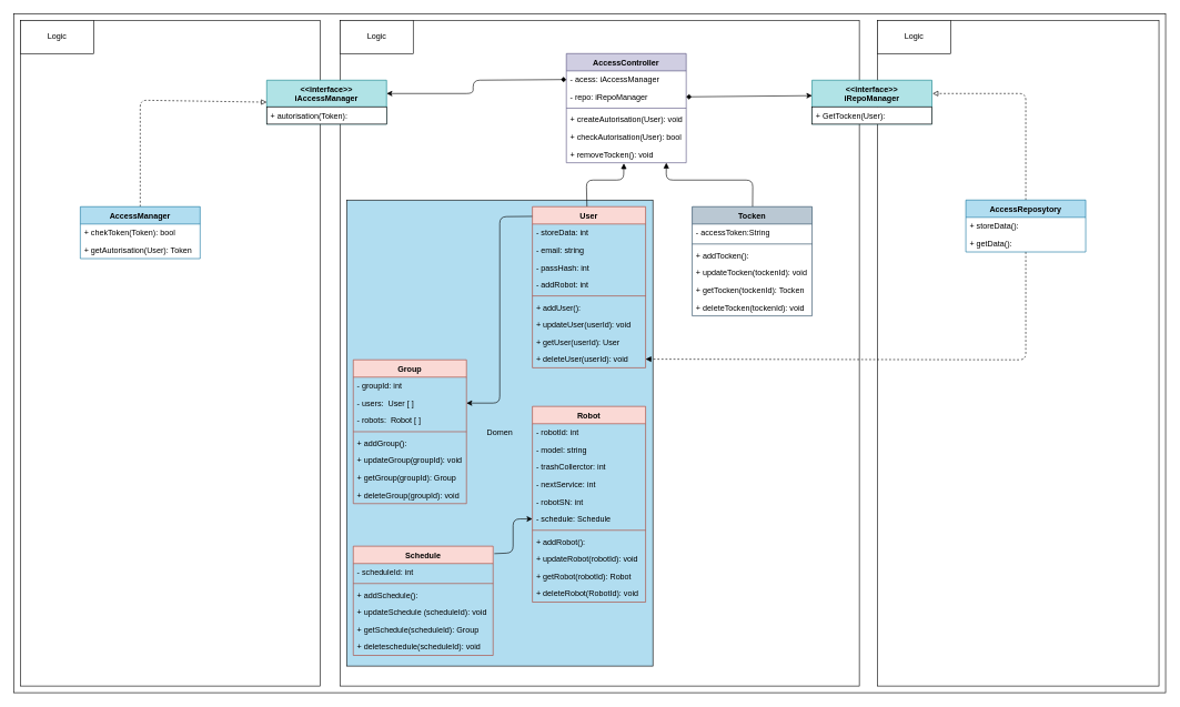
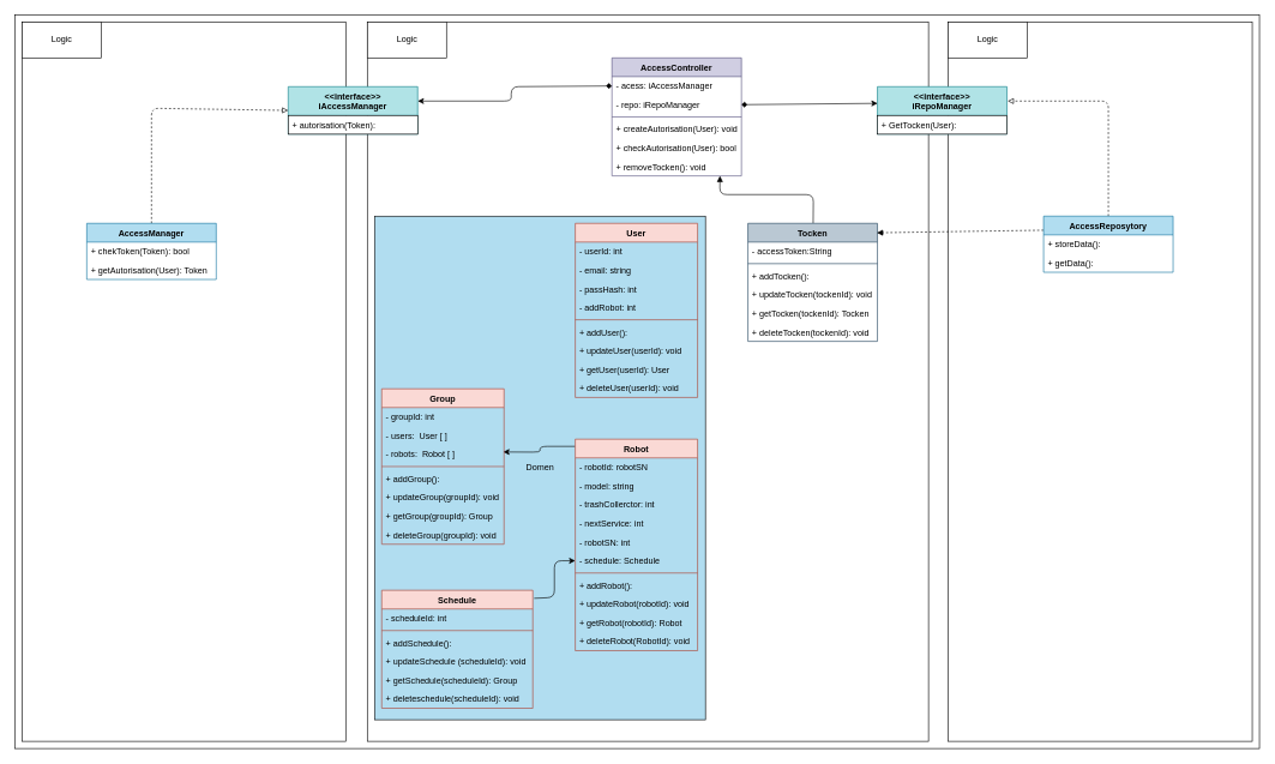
  <mxCell id="0" />
  <mxCell id="1" parent="0" />
  <mxCell id="2" value="" style="html=1;" vertex="1" parent="1"><mxGeometry x="20" y="20" width="1730" height="1020" as="geometry" /></mxCell>
  <mxCell id="3" value="" style="html=1;" vertex="1" parent="1"><mxGeometry x="510" y="30" width="780" height="1000" as="geometry" /></mxCell>
  <mxCell id="4" value="Domen" style="html=1;fillColor=#b1ddf0;" vertex="1" parent="1"><mxGeometry x="520" y="300" width="460" height="700" as="geometry" /></mxCell>
- <mxCell id="5" style="edgeStyle=none;html=1;endArrow=block;endFill=1;startArrow=none;startFill=0;entryX=0.48;entryY=1.035;entryDx=0;entryDy=0;entryPerimeter=0;" edge="1" parent="1" source="6" target="61"><mxGeometry relative="1" as="geometry"><Array as="points"><mxPoint x="880" y="270" /><mxPoint x="936" y="270" /></Array></mxGeometry></mxCell>
  <mxCell id="6" value="User" style="swimlane;fontStyle=1;align=center;verticalAlign=top;childLayout=stackLayout;horizontal=1;startSize=26;horizontalStack=0;resizeParent=1;resizeParentMax=0;resizeLast=0;collapsible=1;marginBottom=0;fillColor=#fad9d5;strokeColor=#ae4132;" vertex="1" parent="1"><mxGeometry x="799" y="310" width="170" height="242" as="geometry" /></mxCell>
- <mxCell id="7" value="- storeData: int" style="text;strokeColor=none;fillColor=none;align=left;verticalAlign=top;spacingLeft=4;spacingRight=4;overflow=hidden;rotatable=0;points=[[0,0.5],[1,0.5]];portConstraint=eastwest;" vertex="1" parent="6"><mxGeometry y="26" width="170" height="26" as="geometry" /></mxCell>
+ <mxCell id="7" value="- userId: int" style="text;strokeColor=none;fillColor=none;align=left;verticalAlign=top;spacingLeft=4;spacingRight=4;overflow=hidden;rotatable=0;points=[[0,0.5],[1,0.5]];portConstraint=eastwest;" vertex="1" parent="6"><mxGeometry y="26" width="170" height="26" as="geometry" /></mxCell>
  <mxCell id="8" value="- email: string" style="text;strokeColor=none;fillColor=none;align=left;verticalAlign=top;spacingLeft=4;spacingRight=4;overflow=hidden;rotatable=0;points=[[0,0.5],[1,0.5]];portConstraint=eastwest;" vertex="1" parent="6"><mxGeometry y="52" width="170" height="26" as="geometry" /></mxCell>
  <mxCell id="9" value="- passHash: int" style="text;strokeColor=none;fillColor=none;align=left;verticalAlign=top;spacingLeft=4;spacingRight=4;overflow=hidden;rotatable=0;points=[[0,0.5],[1,0.5]];portConstraint=eastwest;" vertex="1" parent="6"><mxGeometry y="78" width="170" height="26" as="geometry" /></mxCell>
  <mxCell id="10" value="- addRobot: int" style="text;strokeColor=none;fillColor=none;align=left;verticalAlign=top;spacingLeft=4;spacingRight=4;overflow=hidden;rotatable=0;points=[[0,0.5],[1,0.5]];portConstraint=eastwest;" vertex="1" parent="6"><mxGeometry y="104" width="170" height="26" as="geometry" /></mxCell>
  <mxCell id="11" value="" style="line;strokeWidth=1;fillColor=none;align=left;verticalAlign=middle;spacingTop=-1;spacingLeft=3;spacingRight=3;rotatable=0;labelPosition=right;points=[];portConstraint=eastwest;strokeColor=inherit;" vertex="1" parent="6"><mxGeometry y="130" width="170" height="8" as="geometry" /></mxCell>
  <mxCell id="12" value="+ addUser():" style="text;strokeColor=none;fillColor=none;align=left;verticalAlign=top;spacingLeft=4;spacingRight=4;overflow=hidden;rotatable=0;points=[[0,0.5],[1,0.5]];portConstraint=eastwest;" vertex="1" parent="6"><mxGeometry y="138" width="170" height="26" as="geometry" /></mxCell>
  <mxCell id="13" value="+ updateUser(userId): void" style="text;strokeColor=none;fillColor=none;align=left;verticalAlign=top;spacingLeft=4;spacingRight=4;overflow=hidden;rotatable=0;points=[[0,0.5],[1,0.5]];portConstraint=eastwest;" vertex="1" parent="6"><mxGeometry y="164" width="170" height="26" as="geometry" /></mxCell>
  <mxCell id="14" value="+ getUser(userId): User" style="text;strokeColor=none;fillColor=none;align=left;verticalAlign=top;spacingLeft=4;spacingRight=4;overflow=hidden;rotatable=0;points=[[0,0.5],[1,0.5]];portConstraint=eastwest;" vertex="1" parent="6"><mxGeometry y="190" width="170" height="26" as="geometry" /></mxCell>
  <mxCell id="15" value="+ deleteUser(userId): void" style="text;strokeColor=none;fillColor=none;align=left;verticalAlign=top;spacingLeft=4;spacingRight=4;overflow=hidden;rotatable=0;points=[[0,0.5],[1,0.5]];portConstraint=eastwest;" vertex="1" parent="6"><mxGeometry y="216" width="170" height="26" as="geometry" /></mxCell>
+ <mxCell id="16" style="edgeStyle=none;html=1;entryX=0.994;entryY=0.376;entryDx=0;entryDy=0;entryPerimeter=0;exitX=0;exitY=0.034;exitDx=0;exitDy=0;exitPerimeter=0;" edge="1" parent="1" source="17" target="32"><mxGeometry relative="1" as="geometry"><Array as="points"><mxPoint x="750" y="620" /><mxPoint x="750" y="628" /></Array></mxGeometry></mxCell>
  <mxCell id="17" value="Robot" style="swimlane;fontStyle=1;align=center;verticalAlign=top;childLayout=stackLayout;horizontal=1;startSize=26;horizontalStack=0;resizeParent=1;resizeParentMax=0;resizeLast=0;collapsible=1;marginBottom=0;fillColor=#fad9d5;strokeColor=#ae4132;" vertex="1" parent="1"><mxGeometry x="799" y="610" width="170" height="294" as="geometry" /></mxCell>
- <mxCell id="18" value="- robotId: int" style="text;strokeColor=none;fillColor=none;align=left;verticalAlign=top;spacingLeft=4;spacingRight=4;overflow=hidden;rotatable=0;points=[[0,0.5],[1,0.5]];portConstraint=eastwest;" vertex="1" parent="17"><mxGeometry y="26" width="170" height="26" as="geometry" /></mxCell>
+ <mxCell id="18" value="- robotId: robotSN" style="text;strokeColor=none;fillColor=none;align=left;verticalAlign=top;spacingLeft=4;spacingRight=4;overflow=hidden;rotatable=0;points=[[0,0.5],[1,0.5]];portConstraint=eastwest;" vertex="1" parent="17"><mxGeometry y="26" width="170" height="26" as="geometry" /></mxCell>
  <mxCell id="19" value="- model: string" style="text;strokeColor=none;fillColor=none;align=left;verticalAlign=top;spacingLeft=4;spacingRight=4;overflow=hidden;rotatable=0;points=[[0,0.5],[1,0.5]];portConstraint=eastwest;" vertex="1" parent="17"><mxGeometry y="52" width="170" height="26" as="geometry" /></mxCell>
  <mxCell id="20" value="- trashCollerctor: int" style="text;strokeColor=none;fillColor=none;align=left;verticalAlign=top;spacingLeft=4;spacingRight=4;overflow=hidden;rotatable=0;points=[[0,0.5],[1,0.5]];portConstraint=eastwest;" vertex="1" parent="17"><mxGeometry y="78" width="170" height="26" as="geometry" /></mxCell>
  <mxCell id="21" value="- nextService: int" style="text;strokeColor=none;fillColor=none;align=left;verticalAlign=top;spacingLeft=4;spacingRight=4;overflow=hidden;rotatable=0;points=[[0,0.5],[1,0.5]];portConstraint=eastwest;" vertex="1" parent="17"><mxGeometry y="104" width="170" height="26" as="geometry" /></mxCell>
  <mxCell id="22" value="- robotSN: int" style="text;strokeColor=none;fillColor=none;align=left;verticalAlign=top;spacingLeft=4;spacingRight=4;overflow=hidden;rotatable=0;points=[[0,0.5],[1,0.5]];portConstraint=eastwest;" vertex="1" parent="17"><mxGeometry y="130" width="170" height="26" as="geometry" /></mxCell>
  <mxCell id="23" value="- schedule: Schedule" style="text;strokeColor=none;fillColor=none;align=left;verticalAlign=top;spacingLeft=4;spacingRight=4;overflow=hidden;rotatable=0;points=[[0,0.5],[1,0.5]];portConstraint=eastwest;" vertex="1" parent="17"><mxGeometry y="156" width="170" height="26" as="geometry" /></mxCell>
  <mxCell id="24" value="" style="line;strokeWidth=1;fillColor=none;align=left;verticalAlign=middle;spacingTop=-1;spacingLeft=3;spacingRight=3;rotatable=0;labelPosition=right;points=[];portConstraint=eastwest;strokeColor=inherit;" vertex="1" parent="17"><mxGeometry y="182" width="170" height="8" as="geometry" /></mxCell>
  <mxCell id="25" value="+ addRobot():" style="text;strokeColor=none;fillColor=none;align=left;verticalAlign=top;spacingLeft=4;spacingRight=4;overflow=hidden;rotatable=0;points=[[0,0.5],[1,0.5]];portConstraint=eastwest;" vertex="1" parent="17"><mxGeometry y="190" width="170" height="26" as="geometry" /></mxCell>
  <mxCell id="26" value="+ updateRobot(robotId): void" style="text;strokeColor=none;fillColor=none;align=left;verticalAlign=top;spacingLeft=4;spacingRight=4;overflow=hidden;rotatable=0;points=[[0,0.5],[1,0.5]];portConstraint=eastwest;" vertex="1" parent="17"><mxGeometry y="216" width="170" height="26" as="geometry" /></mxCell>
  <mxCell id="27" value="+ getRobot(robotId): Robot" style="text;strokeColor=none;fillColor=none;align=left;verticalAlign=top;spacingLeft=4;spacingRight=4;overflow=hidden;rotatable=0;points=[[0,0.5],[1,0.5]];portConstraint=eastwest;" vertex="1" parent="17"><mxGeometry y="242" width="170" height="26" as="geometry" /></mxCell>
  <mxCell id="28" value="+ deleteRobot(RobotId): void" style="text;strokeColor=none;fillColor=none;align=left;verticalAlign=top;spacingLeft=4;spacingRight=4;overflow=hidden;rotatable=0;points=[[0,0.5],[1,0.5]];portConstraint=eastwest;" vertex="1" parent="17"><mxGeometry y="268" width="170" height="26" as="geometry" /></mxCell>
  <mxCell id="29" value="Group" style="swimlane;fontStyle=1;align=center;verticalAlign=top;childLayout=stackLayout;horizontal=1;startSize=26;horizontalStack=0;resizeParent=1;resizeParentMax=0;resizeLast=0;collapsible=1;marginBottom=0;fillColor=#fad9d5;strokeColor=#ae4132;" vertex="1" parent="1"><mxGeometry x="530" y="540" width="170" height="216" as="geometry" /></mxCell>
  <mxCell id="30" value="- groupId: int" style="text;strokeColor=none;fillColor=none;align=left;verticalAlign=top;spacingLeft=4;spacingRight=4;overflow=hidden;rotatable=0;points=[[0,0.5],[1,0.5]];portConstraint=eastwest;" vertex="1" parent="29"><mxGeometry y="26" width="170" height="26" as="geometry" /></mxCell>
  <mxCell id="31" value="- users:  User [ ]" style="text;strokeColor=none;fillColor=none;align=left;verticalAlign=top;spacingLeft=4;spacingRight=4;overflow=hidden;rotatable=0;points=[[0,0.5],[1,0.5]];portConstraint=eastwest;" vertex="1" parent="29"><mxGeometry y="52" width="170" height="26" as="geometry" /></mxCell>
  <mxCell id="32" value="- robots:  Robot [ ]" style="text;strokeColor=none;fillColor=none;align=left;verticalAlign=top;spacingLeft=4;spacingRight=4;overflow=hidden;rotatable=0;points=[[0,0.5],[1,0.5]];portConstraint=eastwest;" vertex="1" parent="29"><mxGeometry y="78" width="170" height="26" as="geometry" /></mxCell>
  <mxCell id="33" value="" style="line;strokeWidth=1;fillColor=none;align=left;verticalAlign=middle;spacingTop=-1;spacingLeft=3;spacingRight=3;rotatable=0;labelPosition=right;points=[];portConstraint=eastwest;strokeColor=inherit;" vertex="1" parent="29"><mxGeometry y="104" width="170" height="8" as="geometry" /></mxCell>
  <mxCell id="34" value="+ addGroup():" style="text;strokeColor=none;fillColor=none;align=left;verticalAlign=top;spacingLeft=4;spacingRight=4;overflow=hidden;rotatable=0;points=[[0,0.5],[1,0.5]];portConstraint=eastwest;" vertex="1" parent="29"><mxGeometry y="112" width="170" height="26" as="geometry" /></mxCell>
  <mxCell id="35" value="+ updateGroup(groupId): void" style="text;strokeColor=none;fillColor=none;align=left;verticalAlign=top;spacingLeft=4;spacingRight=4;overflow=hidden;rotatable=0;points=[[0,0.5],[1,0.5]];portConstraint=eastwest;" vertex="1" parent="29"><mxGeometry y="138" width="170" height="26" as="geometry" /></mxCell>
  <mxCell id="36" value="+ getGroup(groupId): Group" style="text;strokeColor=none;fillColor=none;align=left;verticalAlign=top;spacingLeft=4;spacingRight=4;overflow=hidden;rotatable=0;points=[[0,0.5],[1,0.5]];portConstraint=eastwest;" vertex="1" parent="29"><mxGeometry y="164" width="170" height="26" as="geometry" /></mxCell>
  <mxCell id="37" value="+ deleteGroup(groupId): void" style="text;strokeColor=none;fillColor=none;align=left;verticalAlign=top;spacingLeft=4;spacingRight=4;overflow=hidden;rotatable=0;points=[[0,0.5],[1,0.5]];portConstraint=eastwest;" vertex="1" parent="29"><mxGeometry y="190" width="170" height="26" as="geometry" /></mxCell>
  <mxCell id="38" style="edgeStyle=none;html=1;entryX=0;entryY=0.5;entryDx=0;entryDy=0;exitX=1.009;exitY=0.068;exitDx=0;exitDy=0;exitPerimeter=0;" edge="1" parent="1" source="39" target="23"><mxGeometry relative="1" as="geometry"><Array as="points"><mxPoint x="770" y="830" /><mxPoint x="770" y="779" /></Array></mxGeometry></mxCell>
  <mxCell id="39" value="Schedule" style="swimlane;fontStyle=1;align=center;verticalAlign=top;childLayout=stackLayout;horizontal=1;startSize=26;horizontalStack=0;resizeParent=1;resizeParentMax=0;resizeLast=0;collapsible=1;marginBottom=0;fillColor=#fad9d5;strokeColor=#ae4132;" vertex="1" parent="1"><mxGeometry x="530" y="820" width="210" height="164" as="geometry" /></mxCell>
  <mxCell id="40" value="- scheduleId: int" style="text;strokeColor=none;fillColor=none;align=left;verticalAlign=top;spacingLeft=4;spacingRight=4;overflow=hidden;rotatable=0;points=[[0,0.5],[1,0.5]];portConstraint=eastwest;" vertex="1" parent="39"><mxGeometry y="26" width="210" height="26" as="geometry" /></mxCell>
  <mxCell id="41" value="" style="line;strokeWidth=1;fillColor=none;align=left;verticalAlign=middle;spacingTop=-1;spacingLeft=3;spacingRight=3;rotatable=0;labelPosition=right;points=[];portConstraint=eastwest;strokeColor=inherit;" vertex="1" parent="39"><mxGeometry y="52" width="210" height="8" as="geometry" /></mxCell>
  <mxCell id="42" value="+ addSchedule():" style="text;strokeColor=none;fillColor=none;align=left;verticalAlign=top;spacingLeft=4;spacingRight=4;overflow=hidden;rotatable=0;points=[[0,0.5],[1,0.5]];portConstraint=eastwest;" vertex="1" parent="39"><mxGeometry y="60" width="210" height="26" as="geometry" /></mxCell>
  <mxCell id="43" value="+ updateSchedule (scheduleId): void" style="text;strokeColor=none;fillColor=none;align=left;verticalAlign=top;spacingLeft=4;spacingRight=4;overflow=hidden;rotatable=0;points=[[0,0.5],[1,0.5]];portConstraint=eastwest;" vertex="1" parent="39"><mxGeometry y="86" width="210" height="26" as="geometry" /></mxCell>
  <mxCell id="44" value="+ getSchedule(scheduleId): Group" style="text;strokeColor=none;fillColor=none;align=left;verticalAlign=top;spacingLeft=4;spacingRight=4;overflow=hidden;rotatable=0;points=[[0,0.5],[1,0.5]];portConstraint=eastwest;" vertex="1" parent="39"><mxGeometry y="112" width="210" height="26" as="geometry" /></mxCell>
  <mxCell id="45" value="+ deleteschedule(scheduleId): void" style="text;strokeColor=none;fillColor=none;align=left;verticalAlign=top;spacingLeft=4;spacingRight=4;overflow=hidden;rotatable=0;points=[[0,0.5],[1,0.5]];portConstraint=eastwest;" vertex="1" parent="39"><mxGeometry y="138" width="210" height="26" as="geometry" /></mxCell>
- <mxCell id="46" style="edgeStyle=none;html=1;entryX=1;entryY=0.5;entryDx=0;entryDy=0;exitX=-0.002;exitY=0.06;exitDx=0;exitDy=0;exitPerimeter=0;" edge="1" parent="1" source="6" target="31"><mxGeometry relative="1" as="geometry"><Array as="points"><mxPoint x="750" y="325" /><mxPoint x="750" y="605" /></Array></mxGeometry></mxCell>
  <mxCell id="47" style="edgeStyle=none;html=1;endArrow=block;endFill=1;startArrow=none;startFill=0;entryX=0.834;entryY=1.001;entryDx=0;entryDy=0;entryPerimeter=0;" edge="1" parent="1" source="48" target="61"><mxGeometry relative="1" as="geometry"><mxPoint x="1000" y="250" as="targetPoint" /><Array as="points"><mxPoint x="1130" y="270" /><mxPoint x="1000" y="270" /></Array></mxGeometry></mxCell>
  <mxCell id="48" value="Tocken" style="swimlane;fontStyle=1;align=center;verticalAlign=top;childLayout=stackLayout;horizontal=1;startSize=26;horizontalStack=0;resizeParent=1;resizeParentMax=0;resizeLast=0;collapsible=1;marginBottom=0;fillColor=#bac8d3;strokeColor=#23445d;" vertex="1" parent="1"><mxGeometry x="1039" y="310" width="180" height="164" as="geometry" /></mxCell>
  <mxCell id="49" value="- accessToken:String" style="text;strokeColor=none;fillColor=none;align=left;verticalAlign=top;spacingLeft=4;spacingRight=4;overflow=hidden;rotatable=0;points=[[0,0.5],[1,0.5]];portConstraint=eastwest;" vertex="1" parent="48"><mxGeometry y="26" width="180" height="26" as="geometry" /></mxCell>
  <mxCell id="50" value="" style="line;strokeWidth=1;fillColor=none;align=left;verticalAlign=middle;spacingTop=-1;spacingLeft=3;spacingRight=3;rotatable=0;labelPosition=right;points=[];portConstraint=eastwest;strokeColor=inherit;" vertex="1" parent="48"><mxGeometry y="52" width="180" height="8" as="geometry" /></mxCell>
  <mxCell id="51" value="+ addTocken():" style="text;strokeColor=none;fillColor=none;align=left;verticalAlign=top;spacingLeft=4;spacingRight=4;overflow=hidden;rotatable=0;points=[[0,0.5],[1,0.5]];portConstraint=eastwest;" vertex="1" parent="48"><mxGeometry y="60" width="180" height="26" as="geometry" /></mxCell>
  <mxCell id="52" value="+ updateTocken(tockenId): void" style="text;strokeColor=none;fillColor=none;align=left;verticalAlign=top;spacingLeft=4;spacingRight=4;overflow=hidden;rotatable=0;points=[[0,0.5],[1,0.5]];portConstraint=eastwest;" vertex="1" parent="48"><mxGeometry y="86" width="180" height="26" as="geometry" /></mxCell>
  <mxCell id="53" value="+ getTocken(tockenId): Tocken" style="text;strokeColor=none;fillColor=none;align=left;verticalAlign=top;spacingLeft=4;spacingRight=4;overflow=hidden;rotatable=0;points=[[0,0.5],[1,0.5]];portConstraint=eastwest;" vertex="1" parent="48"><mxGeometry y="112" width="180" height="26" as="geometry" /></mxCell>
  <mxCell id="54" value="+ deleteTocken(tockenId): void" style="text;strokeColor=none;fillColor=none;align=left;verticalAlign=top;spacingLeft=4;spacingRight=4;overflow=hidden;rotatable=0;points=[[0,0.5],[1,0.5]];portConstraint=eastwest;" vertex="1" parent="48"><mxGeometry y="138" width="180" height="26" as="geometry" /></mxCell>
  <mxCell id="55" value="AccessController" style="swimlane;fontStyle=1;align=center;verticalAlign=top;childLayout=stackLayout;horizontal=1;startSize=26;horizontalStack=0;resizeParent=1;resizeParentMax=0;resizeLast=0;collapsible=1;marginBottom=0;fillColor=#d0cee2;strokeColor=#56517e;" vertex="1" parent="1"><mxGeometry x="850" y="80" width="180" height="164" as="geometry" /></mxCell>
  <mxCell id="56" value="- acess: iAccessManager" style="text;strokeColor=none;fillColor=none;align=left;verticalAlign=top;spacingLeft=4;spacingRight=4;overflow=hidden;rotatable=0;points=[[0,0.5],[1,0.5]];portConstraint=eastwest;" vertex="1" parent="55"><mxGeometry y="26" width="180" height="26" as="geometry" /></mxCell>
  <mxCell id="57" value="- repo: iRepoManager" style="text;strokeColor=none;fillColor=none;align=left;verticalAlign=top;spacingLeft=4;spacingRight=4;overflow=hidden;rotatable=0;points=[[0,0.5],[1,0.5]];portConstraint=eastwest;" vertex="1" parent="55"><mxGeometry y="52" width="180" height="26" as="geometry" /></mxCell>
  <mxCell id="58" value="" style="line;strokeWidth=1;fillColor=none;align=left;verticalAlign=middle;spacingTop=-1;spacingLeft=3;spacingRight=3;rotatable=0;labelPosition=right;points=[];portConstraint=eastwest;strokeColor=inherit;" vertex="1" parent="55"><mxGeometry y="78" width="180" height="8" as="geometry" /></mxCell>
  <mxCell id="59" value="+ createAutorisation(User): void" style="text;strokeColor=none;fillColor=none;align=left;verticalAlign=top;spacingLeft=4;spacingRight=4;overflow=hidden;rotatable=0;points=[[0,0.5],[1,0.5]];portConstraint=eastwest;" vertex="1" parent="55"><mxGeometry y="86" width="180" height="26" as="geometry" /></mxCell>
  <mxCell id="60" value="+ checkAutorisation(User): bool" style="text;strokeColor=none;fillColor=none;align=left;verticalAlign=top;spacingLeft=4;spacingRight=4;overflow=hidden;rotatable=0;points=[[0,0.5],[1,0.5]];portConstraint=eastwest;" vertex="1" parent="55"><mxGeometry y="112" width="180" height="26" as="geometry" /></mxCell>
  <mxCell id="61" value="+ removeTocken(): void" style="text;strokeColor=none;fillColor=none;align=left;verticalAlign=top;spacingLeft=4;spacingRight=4;overflow=hidden;rotatable=0;points=[[0,0.5],[1,0.5]];portConstraint=eastwest;" vertex="1" parent="55"><mxGeometry y="138" width="180" height="26" as="geometry" /></mxCell>
  <mxCell id="62" value="Logic" style="html=1;" vertex="1" parent="1"><mxGeometry x="510" y="30" width="110" height="50" as="geometry" /></mxCell>
  <mxCell id="63" value="" style="html=1;" vertex="1" parent="1"><mxGeometry x="1317" y="30" width="423" height="1000" as="geometry" /></mxCell>
  <mxCell id="64" value="Logic" style="html=1;" vertex="1" parent="1"><mxGeometry x="1317" y="30" width="110" height="50" as="geometry" /></mxCell>
  <mxCell id="65" value="" style="html=1;" vertex="1" parent="1"><mxGeometry x="30" y="30" width="450" height="1000" as="geometry" /></mxCell>
  <mxCell id="66" value="Logic" style="html=1;" vertex="1" parent="1"><mxGeometry x="30" y="30" width="110" height="50" as="geometry" /></mxCell>
  <mxCell id="67" value="&lt;&lt;interface&gt;&gt;&#10;iAccessManager" style="swimlane;fontStyle=1;align=center;verticalAlign=top;childLayout=stackLayout;horizontal=1;startSize=40;horizontalStack=0;resizeParent=1;resizeParentMax=0;resizeLast=0;collapsible=1;marginBottom=0;fillColor=#b0e3e6;strokeColor=#0e8088;" vertex="1" parent="1"><mxGeometry x="400" y="120" width="180" height="66" as="geometry" /></mxCell>
  <mxCell id="68" value="+ autorisation(Token):" style="text;strokeColor=default;fillColor=default;align=left;verticalAlign=top;spacingLeft=4;spacingRight=4;overflow=hidden;rotatable=0;points=[[0,0.5],[1,0.5]];portConstraint=eastwest;" vertex="1" parent="67"><mxGeometry y="40" width="180" height="26" as="geometry" /></mxCell>
  <mxCell id="69" style="edgeStyle=none;html=1;dashed=1;endArrow=block;endFill=0;" edge="1" parent="1" source="72"><mxGeometry relative="1" as="geometry"><mxPoint x="1400" y="140" as="targetPoint" /><Array as="points"><mxPoint x="1540" y="140" /></Array></mxGeometry></mxCell>
- <mxCell id="71" style="edgeStyle=none;html=1;entryX=1;entryY=0.5;entryDx=0;entryDy=0;startArrow=none;startFill=0;endArrow=block;endFill=1;dashed=1;" edge="1" parent="1" source="72" target="15"><mxGeometry relative="1" as="geometry"><Array as="points"><mxPoint x="1540" y="540" /></Array></mxGeometry></mxCell>
+ <mxCell id="70" style="edgeStyle=none;html=1;startArrow=none;startFill=0;endArrow=block;endFill=1;entryX=0.996;entryY=0.08;entryDx=0;entryDy=0;entryPerimeter=0;exitX=0;exitY=0.25;exitDx=0;exitDy=0;dashed=1;" edge="1" parent="1" source="72" target="48"><mxGeometry relative="1" as="geometry" /></mxCell>
  <mxCell id="72" value="AccessReposytory" style="swimlane;fontStyle=1;align=center;verticalAlign=top;childLayout=stackLayout;horizontal=1;startSize=26;horizontalStack=0;resizeParent=1;resizeParentMax=0;resizeLast=0;collapsible=1;marginBottom=0;fillColor=#b1ddf0;strokeColor=#10739e;" vertex="1" parent="1"><mxGeometry x="1450" y="300" width="180" height="78" as="geometry" /></mxCell>
  <mxCell id="73" value="+ storeData():" style="text;strokeColor=none;fillColor=none;align=left;verticalAlign=top;spacingLeft=4;spacingRight=4;overflow=hidden;rotatable=0;points=[[0,0.5],[1,0.5]];portConstraint=eastwest;" vertex="1" parent="72"><mxGeometry y="26" width="180" height="26" as="geometry" /></mxCell>
  <mxCell id="74" value="+ getData(): " style="text;strokeColor=none;fillColor=none;align=left;verticalAlign=top;spacingLeft=4;spacingRight=4;overflow=hidden;rotatable=0;points=[[0,0.5],[1,0.5]];portConstraint=eastwest;" vertex="1" parent="72"><mxGeometry y="52" width="180" height="26" as="geometry" /></mxCell>
  <mxCell id="75" style="edgeStyle=none;html=1;entryX=0.001;entryY=0.351;entryDx=0;entryDy=0;exitX=1;exitY=0.5;exitDx=0;exitDy=0;startArrow=diamond;startFill=1;entryPerimeter=0;" edge="1" parent="1" source="57" target="77"><mxGeometry relative="1" as="geometry"><Array as="points" /></mxGeometry></mxCell>
  <mxCell id="76" style="edgeStyle=none;html=1;startArrow=diamond;startFill=1;exitX=0;exitY=0.5;exitDx=0;exitDy=0;" edge="1" parent="1" source="56"><mxGeometry relative="1" as="geometry"><mxPoint x="580" y="140" as="targetPoint" /><Array as="points"><mxPoint x="710" y="120" /><mxPoint x="710" y="140" /></Array></mxGeometry></mxCell>
  <mxCell id="77" value="&lt;&lt;interface&gt;&gt;&#10;iRepoManager" style="swimlane;fontStyle=1;align=center;verticalAlign=top;childLayout=stackLayout;horizontal=1;startSize=40;horizontalStack=0;resizeParent=1;resizeParentMax=0;resizeLast=0;collapsible=1;marginBottom=0;fillColor=#b0e3e6;strokeColor=#0e8088;" vertex="1" parent="1"><mxGeometry x="1219" y="120" width="180" height="66" as="geometry" /></mxCell>
  <mxCell id="78" value="+ GetTocken(User):" style="text;strokeColor=default;fillColor=default;align=left;verticalAlign=top;spacingLeft=4;spacingRight=4;overflow=hidden;rotatable=0;points=[[0,0.5],[1,0.5]];portConstraint=eastwest;" vertex="1" parent="77"><mxGeometry y="40" width="180" height="26" as="geometry" /></mxCell>
  <mxCell id="79" style="edgeStyle=none;html=1;entryX=0;entryY=0.5;entryDx=0;entryDy=0;dashed=1;endArrow=block;endFill=0;" edge="1" parent="1" source="80" target="67"><mxGeometry relative="1" as="geometry"><Array as="points"><mxPoint x="210" y="150" /></Array></mxGeometry></mxCell>
  <mxCell id="80" value="AccessManager" style="swimlane;fontStyle=1;align=center;verticalAlign=top;childLayout=stackLayout;horizontal=1;startSize=26;horizontalStack=0;resizeParent=1;resizeParentMax=0;resizeLast=0;collapsible=1;marginBottom=0;fillColor=#b1ddf0;strokeColor=#10739e;" vertex="1" parent="1"><mxGeometry x="120" y="310" width="180" height="78" as="geometry" /></mxCell>
  <mxCell id="81" value="+ chekToken(Token): bool" style="text;strokeColor=none;fillColor=none;align=left;verticalAlign=top;spacingLeft=4;spacingRight=4;overflow=hidden;rotatable=0;points=[[0,0.5],[1,0.5]];portConstraint=eastwest;" vertex="1" parent="80"><mxGeometry y="26" width="180" height="26" as="geometry" /></mxCell>
  <mxCell id="82" value="+ getAutorisation(User): Token" style="text;strokeColor=none;fillColor=none;align=left;verticalAlign=top;spacingLeft=4;spacingRight=4;overflow=hidden;rotatable=0;points=[[0,0.5],[1,0.5]];portConstraint=eastwest;" vertex="1" parent="80"><mxGeometry y="52" width="180" height="26" as="geometry" /></mxCell>
